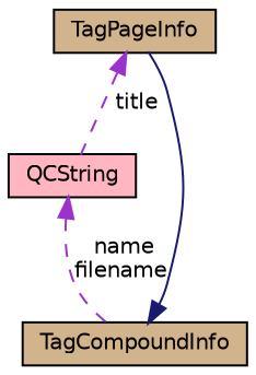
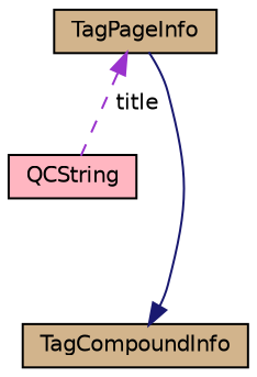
  digraph {
    node [color=black fillcolor=tan fontname=Helvetica fontsize=10 shape=record style=filled]
    edge [color=darkorchid3 dir=back fontname=Helvetica fontsize=10 labelfontname=Helvetica labelfontsize=10 style=dashed]
    n1 [fontcolor=black height=0.2 label=TagPageInfo width=0.4]
    n2 [fillcolor=lightpink height=0.2 label=QCString width=0.4]
    n3 [height=0.2 label=TagCompoundInfo width=0.4]
    n1 -> n2 [label=" title"]
-   n2 -> n3 [label=" name\nfilename"]
    n3 -> n1 [color=midnightblue style=solid]
  }
